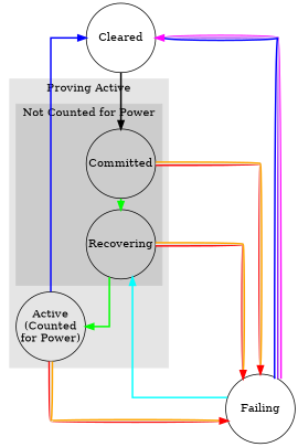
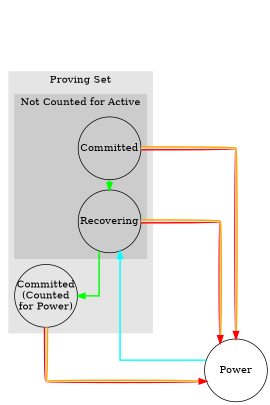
  digraph {
    Compound=true
    nodesep=2
    ranksep=0.2
    splines=ortho
    node [fixedsize=true shape=circle]
    edge [color="red:gray90:orange" penwidth=2]
    Committed [width=1.2]
    Recovering [width=1.2]
-   n3 [label="Active\n(Counted\nfor Power)" width=1.2]
-   Failing [width=1.2]
-   Cleared [width=1.2]
+   n3 [label="Committed\n(Counted\nfor Power)" width=1.2]
+   Failing [width=1.2 label=Power]
    subgraph cluster_1 {
      color=grey90
-     label="Proving Active"
+     label="Proving Set"
      style=filled
      n3
      subgraph cluster_2 {
        color=grey80
-       label="Not Counted for Power"
+       label="Not Counted for Active"
        style=filled
        Committed
        Recovering
      }
    }
    Committed -> Recovering [color=green]
    Committed -> Failing
    Recovering -> n3 [color=green]
    Recovering -> Failing
    n3 -> Failing
-   n3 -> Cleared [color=blue constraint=false]
    Failing -> Recovering [color=cyan constraint=false]
-   Failing -> Cleared [color="magenta:white:purple:white:blue" constraint=false]
-   Cleared -> Committed [color=black]
  }
